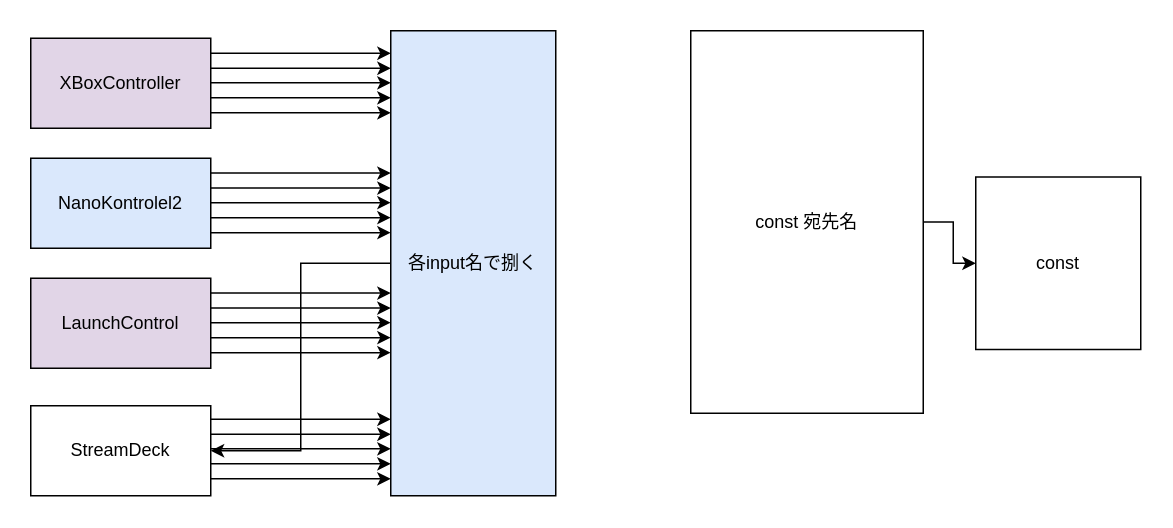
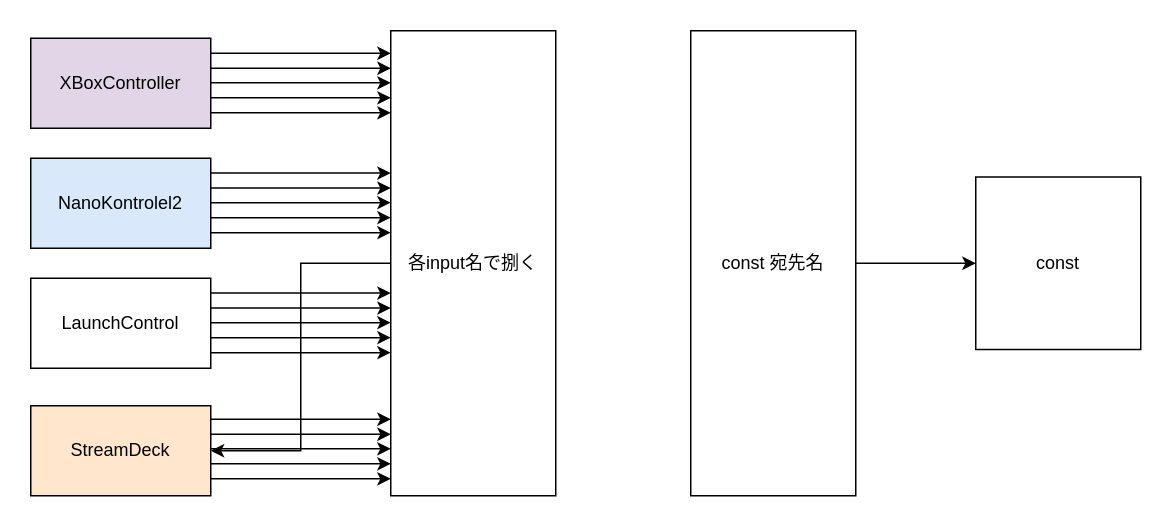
  <mxCell id="0" />
  <mxCell id="1" parent="0" />
  <mxCell id="2" style="edgeStyle=orthogonalEdgeStyle;rounded=0;orthogonalLoop=1;jettySize=auto;html=1;" parent="1" edge="1"><mxGeometry relative="1" as="geometry"><mxPoint x="140" y="35" as="sourcePoint" /><mxPoint x="260" y="35" as="targetPoint" /></mxGeometry></mxCell>
  <mxCell id="3" value="XBoxController" style="whiteSpace=wrap;html=1;fillColor=#e1d5e7;" parent="1" vertex="1"><mxGeometry x="20" y="25" width="120" height="60" as="geometry" /></mxCell>
  <mxCell id="4" value="NanoKontrolel2" style="whiteSpace=wrap;html=1;fillColor=#dae8fc;" parent="1" vertex="1"><mxGeometry x="20" y="105" width="120" height="60" as="geometry" /></mxCell>
- <mxCell id="5" value="LaunchControl" style="whiteSpace=wrap;html=1;fillColor=#e1d5e7;" parent="1" vertex="1"><mxGeometry x="20" y="185" width="120" height="60" as="geometry" /></mxCell>
- <mxCell id="6" value="StreamDeck" style="whiteSpace=wrap;html=1;" parent="1" vertex="1"><mxGeometry x="20" y="270" width="120" height="60" as="geometry" /></mxCell>
+ <mxCell id="5" value="LaunchControl" style="whiteSpace=wrap;html=1;" parent="1" vertex="1"><mxGeometry x="20" y="185" width="120" height="60" as="geometry" /></mxCell>
+ <mxCell id="6" value="StreamDeck" style="whiteSpace=wrap;html=1;fillColor=#ffe6cc;" parent="1" vertex="1"><mxGeometry x="20" y="270" width="120" height="60" as="geometry" /></mxCell>
  <mxCell id="7" style="edgeStyle=orthogonalEdgeStyle;rounded=0;orthogonalLoop=1;jettySize=auto;html=1;" parent="1" edge="1"><mxGeometry relative="1" as="geometry"><mxPoint x="140" y="45" as="sourcePoint" /><mxPoint x="260" y="45" as="targetPoint" /></mxGeometry></mxCell>
  <mxCell id="8" style="edgeStyle=orthogonalEdgeStyle;rounded=0;orthogonalLoop=1;jettySize=auto;html=1;" parent="1" edge="1"><mxGeometry relative="1" as="geometry"><mxPoint x="140" y="54.74" as="sourcePoint" /><mxPoint x="260" y="54.74" as="targetPoint" /><Array as="points"><mxPoint x="170" y="54.74" /><mxPoint x="170" y="54.74" /></Array></mxGeometry></mxCell>
  <mxCell id="9" style="edgeStyle=orthogonalEdgeStyle;rounded=0;orthogonalLoop=1;jettySize=auto;html=1;" parent="1" edge="1"><mxGeometry relative="1" as="geometry"><mxPoint x="140" y="64.74" as="sourcePoint" /><mxPoint x="260" y="64.74" as="targetPoint" /><Array as="points"><mxPoint x="170" y="64.74" /><mxPoint x="170" y="64.74" /></Array></mxGeometry></mxCell>
  <mxCell id="10" style="edgeStyle=orthogonalEdgeStyle;rounded=0;orthogonalLoop=1;jettySize=auto;html=1;" parent="1" edge="1"><mxGeometry relative="1" as="geometry"><mxPoint x="140" y="74.74" as="sourcePoint" /><mxPoint x="260" y="74.74" as="targetPoint" /><Array as="points"><mxPoint x="170" y="74.74" /><mxPoint x="170" y="74.74" /></Array></mxGeometry></mxCell>
  <mxCell id="11" style="edgeStyle=orthogonalEdgeStyle;rounded=0;orthogonalLoop=1;jettySize=auto;html=1;" parent="1" edge="1"><mxGeometry relative="1" as="geometry"><mxPoint x="140" y="114.88" as="sourcePoint" /><mxPoint x="260" y="114.88" as="targetPoint" /></mxGeometry></mxCell>
  <mxCell id="12" style="edgeStyle=orthogonalEdgeStyle;rounded=0;orthogonalLoop=1;jettySize=auto;html=1;" parent="1" edge="1"><mxGeometry relative="1" as="geometry"><mxPoint x="140" y="124.88" as="sourcePoint" /><mxPoint x="260" y="124.88" as="targetPoint" /></mxGeometry></mxCell>
  <mxCell id="13" style="edgeStyle=orthogonalEdgeStyle;rounded=0;orthogonalLoop=1;jettySize=auto;html=1;" parent="1" edge="1"><mxGeometry relative="1" as="geometry"><mxPoint x="140" y="134.62" as="sourcePoint" /><mxPoint x="260" y="134.62" as="targetPoint" /><Array as="points"><mxPoint x="170" y="134.62" /><mxPoint x="170" y="134.62" /></Array></mxGeometry></mxCell>
  <mxCell id="14" style="edgeStyle=orthogonalEdgeStyle;rounded=0;orthogonalLoop=1;jettySize=auto;html=1;" parent="1" edge="1"><mxGeometry relative="1" as="geometry"><mxPoint x="140" y="144.62" as="sourcePoint" /><mxPoint x="260" y="144.62" as="targetPoint" /><Array as="points"><mxPoint x="170" y="144.62" /><mxPoint x="170" y="144.62" /></Array></mxGeometry></mxCell>
  <mxCell id="15" style="edgeStyle=orthogonalEdgeStyle;rounded=0;orthogonalLoop=1;jettySize=auto;html=1;" parent="1" edge="1"><mxGeometry relative="1" as="geometry"><mxPoint x="140" y="154.62" as="sourcePoint" /><mxPoint x="260" y="154.62" as="targetPoint" /><Array as="points"><mxPoint x="170" y="154.62" /><mxPoint x="170" y="154.62" /></Array></mxGeometry></mxCell>
  <mxCell id="16" style="edgeStyle=orthogonalEdgeStyle;rounded=0;orthogonalLoop=1;jettySize=auto;html=1;" parent="1" edge="1"><mxGeometry relative="1" as="geometry"><mxPoint x="140" y="194.88" as="sourcePoint" /><mxPoint x="260" y="194.88" as="targetPoint" /></mxGeometry></mxCell>
  <mxCell id="17" style="edgeStyle=orthogonalEdgeStyle;rounded=0;orthogonalLoop=1;jettySize=auto;html=1;" parent="1" edge="1"><mxGeometry relative="1" as="geometry"><mxPoint x="140" y="204.88" as="sourcePoint" /><mxPoint x="260" y="204.88" as="targetPoint" /></mxGeometry></mxCell>
  <mxCell id="18" style="edgeStyle=orthogonalEdgeStyle;rounded=0;orthogonalLoop=1;jettySize=auto;html=1;" parent="1" edge="1"><mxGeometry relative="1" as="geometry"><mxPoint x="140" y="214.62" as="sourcePoint" /><mxPoint x="260" y="214.62" as="targetPoint" /><Array as="points"><mxPoint x="170" y="214.62" /><mxPoint x="170" y="214.62" /></Array></mxGeometry></mxCell>
  <mxCell id="19" style="edgeStyle=orthogonalEdgeStyle;rounded=0;orthogonalLoop=1;jettySize=auto;html=1;" parent="1" edge="1"><mxGeometry relative="1" as="geometry"><mxPoint x="140" y="224.62" as="sourcePoint" /><mxPoint x="260" y="224.62" as="targetPoint" /><Array as="points"><mxPoint x="170" y="224.62" /><mxPoint x="170" y="224.62" /></Array></mxGeometry></mxCell>
  <mxCell id="20" style="edgeStyle=orthogonalEdgeStyle;rounded=0;orthogonalLoop=1;jettySize=auto;html=1;" parent="1" edge="1"><mxGeometry relative="1" as="geometry"><mxPoint x="140" y="234.62" as="sourcePoint" /><mxPoint x="260" y="234.62" as="targetPoint" /><Array as="points"><mxPoint x="170" y="234.62" /><mxPoint x="170" y="234.62" /></Array></mxGeometry></mxCell>
  <mxCell id="21" style="edgeStyle=orthogonalEdgeStyle;rounded=0;orthogonalLoop=1;jettySize=auto;html=1;" parent="1" edge="1"><mxGeometry relative="1" as="geometry"><mxPoint x="140" y="279" as="sourcePoint" /><mxPoint x="260" y="279" as="targetPoint" /></mxGeometry></mxCell>
  <mxCell id="22" style="edgeStyle=orthogonalEdgeStyle;rounded=0;orthogonalLoop=1;jettySize=auto;html=1;" parent="1" edge="1"><mxGeometry relative="1" as="geometry"><mxPoint x="140" y="289" as="sourcePoint" /><mxPoint x="260" y="289" as="targetPoint" /></mxGeometry></mxCell>
  <mxCell id="23" style="edgeStyle=orthogonalEdgeStyle;rounded=0;orthogonalLoop=1;jettySize=auto;html=1;" parent="1" edge="1"><mxGeometry relative="1" as="geometry"><mxPoint x="140" y="298.74" as="sourcePoint" /><mxPoint x="260" y="298.74" as="targetPoint" /><Array as="points"><mxPoint x="170" y="298.74" /><mxPoint x="170" y="298.74" /></Array></mxGeometry></mxCell>
  <mxCell id="24" style="edgeStyle=orthogonalEdgeStyle;rounded=0;orthogonalLoop=1;jettySize=auto;html=1;" parent="1" edge="1"><mxGeometry relative="1" as="geometry"><mxPoint x="140" y="308.74" as="sourcePoint" /><mxPoint x="260" y="308.74" as="targetPoint" /><Array as="points"><mxPoint x="170" y="308.74" /><mxPoint x="170" y="308.74" /></Array></mxGeometry></mxCell>
  <mxCell id="25" style="edgeStyle=orthogonalEdgeStyle;rounded=0;orthogonalLoop=1;jettySize=auto;html=1;" parent="1" edge="1"><mxGeometry relative="1" as="geometry"><mxPoint x="140" y="318.74" as="sourcePoint" /><mxPoint x="260" y="318.74" as="targetPoint" /><Array as="points"><mxPoint x="170" y="318.74" /><mxPoint x="170" y="318.74" /></Array></mxGeometry></mxCell>
  <mxCell id="26" style="edgeStyle=orthogonalEdgeStyle;rounded=0;orthogonalLoop=1;jettySize=auto;html=1;" parent="1" source="27" target="6" edge="1"><mxGeometry relative="1" as="geometry" /></mxCell>
- <mxCell id="27" value="各input名で捌く" style="whiteSpace=wrap;html=1;fillColor=#dae8fc;" parent="1" vertex="1"><mxGeometry x="260" y="20" width="110" height="310" as="geometry" /></mxCell>
+ <mxCell id="27" value="各input名で捌く" style="whiteSpace=wrap;html=1;" parent="1" vertex="1"><mxGeometry x="260" y="20" width="110" height="310" as="geometry" /></mxCell>
  <mxCell id="28" style="edgeStyle=orthogonalEdgeStyle;rounded=0;orthogonalLoop=1;jettySize=auto;html=1;entryX=0;entryY=0.5;entryDx=0;entryDy=0;" parent="1" source="29" target="30" edge="1"><mxGeometry relative="1" as="geometry" /></mxCell>
- <mxCell id="29" value="const 宛先名" style="whiteSpace=wrap;html=1;" parent="1" vertex="1"><mxGeometry x="460" y="20" width="155" height="255" as="geometry" /></mxCell>
+ <mxCell id="29" value="const 宛先名" style="whiteSpace=wrap;html=1;" parent="1" vertex="1"><mxGeometry x="460" y="20" width="110" height="310" as="geometry" /></mxCell>
  <mxCell id="30" value="const" style="whiteSpace=wrap;html=1;" parent="1" vertex="1"><mxGeometry x="650" y="117.5" width="110" height="115" as="geometry" /></mxCell>
